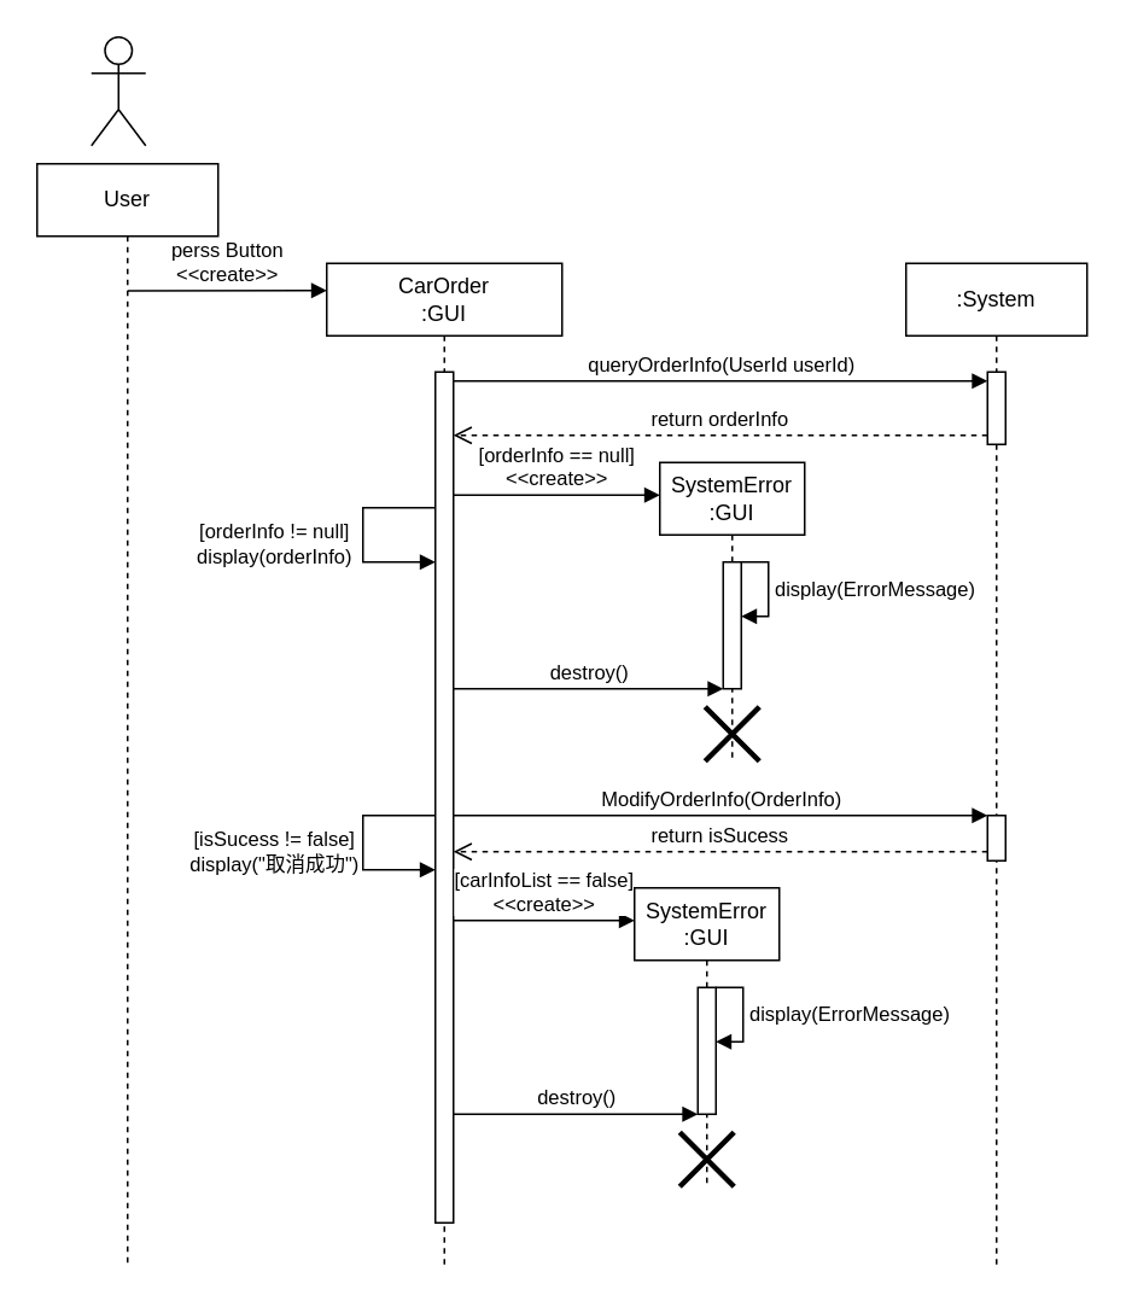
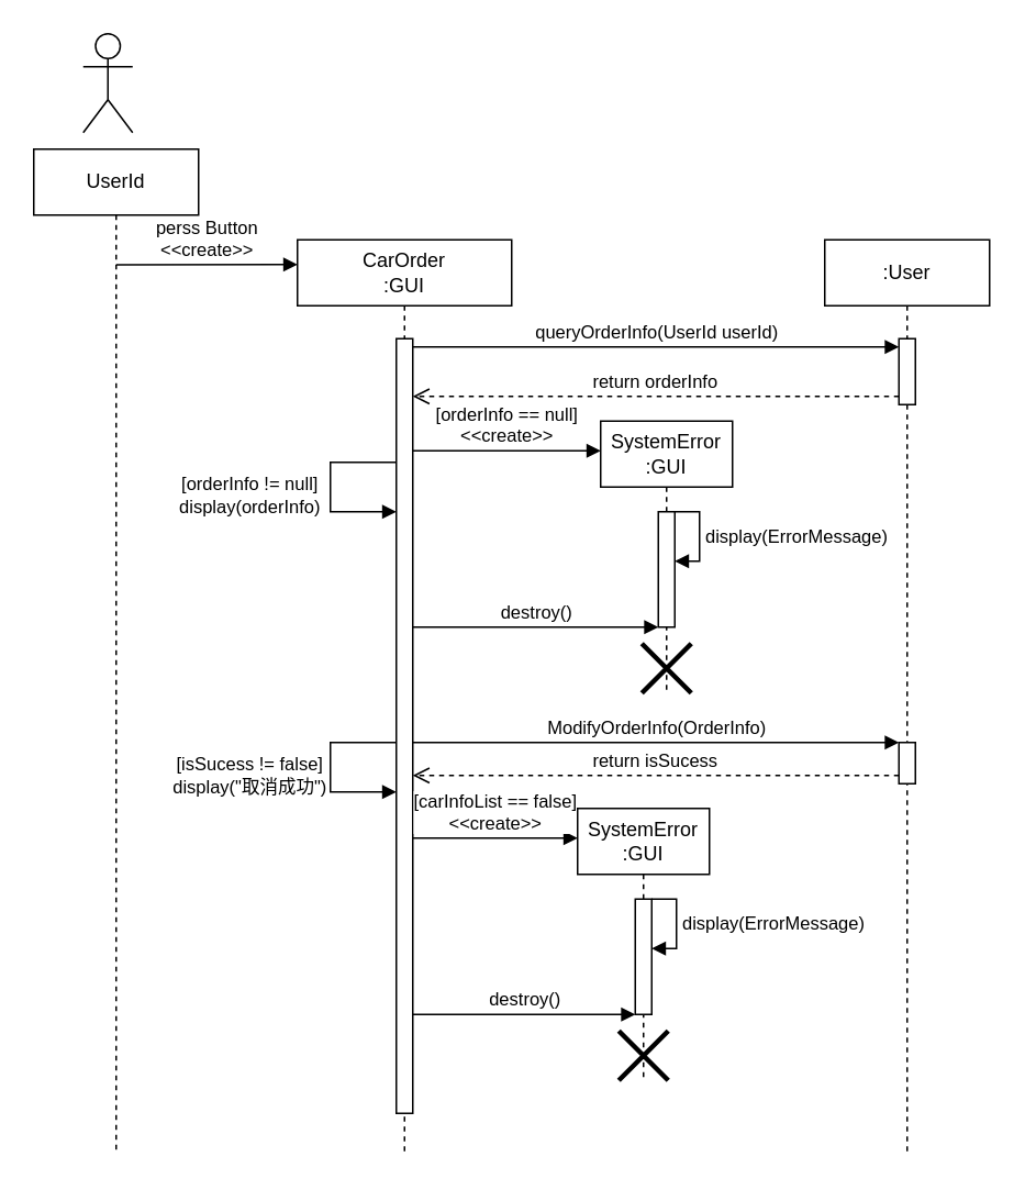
  <mxCell id="0" />
  <mxCell id="1" parent="0" />
  <mxCell id="2" value="" style="shape=umlActor;verticalLabelPosition=bottom;verticalAlign=top;html=1;" parent="1" vertex="1"><mxGeometry x="50" y="20" width="30" height="60" as="geometry" /></mxCell>
- <mxCell id="3" value="User" style="shape=umlLifeline;perimeter=lifelinePerimeter;whiteSpace=wrap;html=1;container=1;dropTarget=0;collapsible=0;recursiveResize=0;outlineConnect=0;portConstraint=eastwest;newEdgeStyle={&quot;edgeStyle&quot;:&quot;elbowEdgeStyle&quot;,&quot;elbow&quot;:&quot;vertical&quot;,&quot;curved&quot;:0,&quot;rounded&quot;:0};" parent="1" vertex="1"><mxGeometry x="20" y="90" width="100" height="610" as="geometry" /></mxCell>
+ <mxCell id="3" value="UserId" style="shape=umlLifeline;perimeter=lifelinePerimeter;whiteSpace=wrap;html=1;container=1;dropTarget=0;collapsible=0;recursiveResize=0;outlineConnect=0;portConstraint=eastwest;newEdgeStyle={&quot;edgeStyle&quot;:&quot;elbowEdgeStyle&quot;,&quot;elbow&quot;:&quot;vertical&quot;,&quot;curved&quot;:0,&quot;rounded&quot;:0};" parent="1" vertex="1"><mxGeometry x="20" y="90" width="100" height="610" as="geometry" /></mxCell>
  <mxCell id="4" value="CarOrder&lt;br&gt;:GUI" style="shape=umlLifeline;perimeter=lifelinePerimeter;whiteSpace=wrap;html=1;container=1;dropTarget=0;collapsible=0;recursiveResize=0;outlineConnect=0;portConstraint=eastwest;newEdgeStyle={&quot;edgeStyle&quot;:&quot;elbowEdgeStyle&quot;,&quot;elbow&quot;:&quot;vertical&quot;,&quot;curved&quot;:0,&quot;rounded&quot;:0};" parent="1" vertex="1"><mxGeometry x="180" y="145" width="130" height="555" as="geometry" /></mxCell>
  <mxCell id="5" value="" style="html=1;points=[];perimeter=orthogonalPerimeter;outlineConnect=0;targetShapes=umlLifeline;portConstraint=eastwest;newEdgeStyle={&quot;edgeStyle&quot;:&quot;elbowEdgeStyle&quot;,&quot;elbow&quot;:&quot;vertical&quot;,&quot;curved&quot;:0,&quot;rounded&quot;:0};" parent="4" vertex="1"><mxGeometry x="60" y="60" width="10" height="470" as="geometry" /></mxCell>
  <mxCell id="6" value="[orderInfo != null]&lt;br&gt;display(orderInfo)" style="html=1;align=center;spacingLeft=2;endArrow=block;rounded=0;edgeStyle=orthogonalEdgeStyle;curved=0;rounded=0;" parent="4" source="5" target="5" edge="1"><mxGeometry x="0.091" y="-50" relative="1" as="geometry"><mxPoint x="-60" y="135" as="sourcePoint" /><Array as="points"><mxPoint x="20" y="135" /><mxPoint x="20" y="165" /></Array><mxPoint x="-55" y="165" as="targetPoint" /><mxPoint as="offset" /></mxGeometry></mxCell>
  <mxCell id="7" value="perss Button&lt;br&gt;&amp;lt;&amp;lt;create&amp;gt;&amp;gt;" style="html=1;verticalAlign=bottom;endArrow=block;edgeStyle=elbowEdgeStyle;elbow=vertical;curved=0;rounded=0;entryX=0;entryY=0.06;entryDx=0;entryDy=0;entryPerimeter=0;" parent="1" edge="1"><mxGeometry width="80" relative="1" as="geometry"><mxPoint x="70.1" y="160.1" as="sourcePoint" /><mxPoint x="180" y="160" as="targetPoint" /><Array as="points" /></mxGeometry></mxCell>
- <mxCell id="8" value=":System" style="shape=umlLifeline;perimeter=lifelinePerimeter;whiteSpace=wrap;html=1;container=1;dropTarget=0;collapsible=0;recursiveResize=0;outlineConnect=0;portConstraint=eastwest;newEdgeStyle={&quot;edgeStyle&quot;:&quot;elbowEdgeStyle&quot;,&quot;elbow&quot;:&quot;vertical&quot;,&quot;curved&quot;:0,&quot;rounded&quot;:0};" parent="1" vertex="1"><mxGeometry x="500" y="145" width="100" height="555" as="geometry" /></mxCell>
+ <mxCell id="8" value=":User" style="shape=umlLifeline;perimeter=lifelinePerimeter;whiteSpace=wrap;html=1;container=1;dropTarget=0;collapsible=0;recursiveResize=0;outlineConnect=0;portConstraint=eastwest;newEdgeStyle={&quot;edgeStyle&quot;:&quot;elbowEdgeStyle&quot;,&quot;elbow&quot;:&quot;vertical&quot;,&quot;curved&quot;:0,&quot;rounded&quot;:0};" parent="1" vertex="1"><mxGeometry x="500" y="145" width="100" height="555" as="geometry" /></mxCell>
  <mxCell id="9" value="" style="html=1;points=[];perimeter=orthogonalPerimeter;outlineConnect=0;targetShapes=umlLifeline;portConstraint=eastwest;newEdgeStyle={&quot;edgeStyle&quot;:&quot;elbowEdgeStyle&quot;,&quot;elbow&quot;:&quot;vertical&quot;,&quot;curved&quot;:0,&quot;rounded&quot;:0};" parent="8" vertex="1"><mxGeometry x="45" y="60" width="10" height="40" as="geometry" /></mxCell>
  <mxCell id="10" value="" style="html=1;points=[];perimeter=orthogonalPerimeter;outlineConnect=0;targetShapes=umlLifeline;portConstraint=eastwest;newEdgeStyle={&quot;edgeStyle&quot;:&quot;elbowEdgeStyle&quot;,&quot;elbow&quot;:&quot;vertical&quot;,&quot;curved&quot;:0,&quot;rounded&quot;:0};" parent="8" vertex="1"><mxGeometry x="45" y="305" width="10" height="25" as="geometry" /></mxCell>
  <mxCell id="11" value="return orderInfo" style="html=1;verticalAlign=bottom;endArrow=open;dashed=1;endSize=8;edgeStyle=elbowEdgeStyle;elbow=vertical;curved=0;rounded=0;" parent="1" source="9" target="5" edge="1"><mxGeometry relative="1" as="geometry"><mxPoint x="475" y="230" as="sourcePoint" /><mxPoint x="270" y="230" as="targetPoint" /><Array as="points"><mxPoint x="490" y="240" /><mxPoint x="350" y="230" /></Array></mxGeometry></mxCell>
  <mxCell id="12" value="SystemError&lt;br&gt;:GUI" style="shape=umlLifeline;perimeter=lifelinePerimeter;whiteSpace=wrap;html=1;container=1;dropTarget=0;collapsible=0;recursiveResize=0;outlineConnect=0;portConstraint=eastwest;newEdgeStyle={&quot;edgeStyle&quot;:&quot;elbowEdgeStyle&quot;,&quot;elbow&quot;:&quot;vertical&quot;,&quot;curved&quot;:0,&quot;rounded&quot;:0};" parent="1" vertex="1"><mxGeometry x="364" y="255" width="80" height="165" as="geometry" /></mxCell>
  <mxCell id="13" value="" style="html=1;points=[];perimeter=orthogonalPerimeter;outlineConnect=0;targetShapes=umlLifeline;portConstraint=eastwest;newEdgeStyle={&quot;edgeStyle&quot;:&quot;elbowEdgeStyle&quot;,&quot;elbow&quot;:&quot;vertical&quot;,&quot;curved&quot;:0,&quot;rounded&quot;:0};" parent="12" vertex="1"><mxGeometry x="35" y="55" width="10" height="70" as="geometry" /></mxCell>
  <mxCell id="14" value="" style="shape=umlDestroy;whiteSpace=wrap;html=1;strokeWidth=3;targetShapes=umlLifeline;" parent="12" vertex="1"><mxGeometry x="25" y="135" width="30" height="30" as="geometry" /></mxCell>
  <mxCell id="15" value="display(ErrorMessage)" style="html=1;align=left;spacingLeft=2;endArrow=block;rounded=0;edgeStyle=orthogonalEdgeStyle;curved=0;rounded=0;" parent="12" source="13" target="13" edge="1"><mxGeometry relative="1" as="geometry"><mxPoint x="49" y="55" as="sourcePoint" /><Array as="points"><mxPoint x="60" y="55" /><mxPoint x="60" y="85" /></Array><mxPoint x="54" y="85.0" as="targetPoint" /></mxGeometry></mxCell>
  <mxCell id="16" value="[orderInfo == null]&lt;br&gt;&amp;lt;&amp;lt;create&amp;gt;&amp;gt;" style="html=1;verticalAlign=bottom;endArrow=block;edgeStyle=elbowEdgeStyle;elbow=vertical;curved=0;rounded=0;entryX=0;entryY=0.111;entryDx=0;entryDy=0;entryPerimeter=0;" parent="1" source="5" target="12" edge="1"><mxGeometry width="80" relative="1" as="geometry"><mxPoint x="220" y="270" as="sourcePoint" /><mxPoint x="310" y="275" as="targetPoint" /></mxGeometry></mxCell>
  <mxCell id="17" value="destroy()" style="html=1;verticalAlign=bottom;endArrow=block;edgeStyle=elbowEdgeStyle;elbow=horizontal;curved=0;rounded=0;" parent="1" source="5" target="13" edge="1"><mxGeometry width="80" relative="1" as="geometry"><mxPoint x="230" y="370" as="sourcePoint" /><mxPoint x="365" y="370.035" as="targetPoint" /><Array as="points"><mxPoint x="300" y="380" /></Array></mxGeometry></mxCell>
  <mxCell id="18" value="queryOrderInfo(UserId userId)" style="html=1;verticalAlign=bottom;endArrow=block;edgeStyle=elbowEdgeStyle;elbow=vertical;curved=0;rounded=0;" parent="1" source="5" target="9" edge="1"><mxGeometry width="80" relative="1" as="geometry"><mxPoint x="300" y="210" as="sourcePoint" /><mxPoint x="380" y="210" as="targetPoint" /><Array as="points"><mxPoint x="390" y="210" /></Array></mxGeometry></mxCell>
  <mxCell id="19" value="ModifyOrderInfo(OrderInfo)" style="html=1;verticalAlign=bottom;endArrow=block;edgeStyle=elbowEdgeStyle;elbow=vertical;curved=0;rounded=0;" parent="1" target="10" edge="1"><mxGeometry width="80" relative="1" as="geometry"><mxPoint x="250" y="450" as="sourcePoint" /><mxPoint x="490" y="460" as="targetPoint" /><Array as="points"><mxPoint x="400" y="450" /></Array></mxGeometry></mxCell>
  <mxCell id="20" value="return isSucess" style="html=1;verticalAlign=bottom;endArrow=open;dashed=1;endSize=8;edgeStyle=elbowEdgeStyle;elbow=vertical;curved=0;rounded=0;" parent="1" source="10" target="5" edge="1"><mxGeometry relative="1" as="geometry"><mxPoint x="420" y="470" as="sourcePoint" /><mxPoint x="340" y="470" as="targetPoint" /><Array as="points"><mxPoint x="400" y="470" /></Array></mxGeometry></mxCell>
  <mxCell id="21" value="SystemError&lt;br&gt;:GUI" style="shape=umlLifeline;perimeter=lifelinePerimeter;whiteSpace=wrap;html=1;container=1;dropTarget=0;collapsible=0;recursiveResize=0;outlineConnect=0;portConstraint=eastwest;newEdgeStyle={&quot;edgeStyle&quot;:&quot;elbowEdgeStyle&quot;,&quot;elbow&quot;:&quot;vertical&quot;,&quot;curved&quot;:0,&quot;rounded&quot;:0};" parent="1" vertex="1"><mxGeometry x="350" y="490" width="80" height="165" as="geometry" /></mxCell>
  <mxCell id="22" value="" style="html=1;points=[];perimeter=orthogonalPerimeter;outlineConnect=0;targetShapes=umlLifeline;portConstraint=eastwest;newEdgeStyle={&quot;edgeStyle&quot;:&quot;elbowEdgeStyle&quot;,&quot;elbow&quot;:&quot;vertical&quot;,&quot;curved&quot;:0,&quot;rounded&quot;:0};" parent="21" vertex="1"><mxGeometry x="35" y="55" width="10" height="70" as="geometry" /></mxCell>
  <mxCell id="23" value="" style="shape=umlDestroy;whiteSpace=wrap;html=1;strokeWidth=3;targetShapes=umlLifeline;" parent="21" vertex="1"><mxGeometry x="25" y="135" width="30" height="30" as="geometry" /></mxCell>
  <mxCell id="24" value="display(ErrorMessage)" style="html=1;align=left;spacingLeft=2;endArrow=block;rounded=0;edgeStyle=orthogonalEdgeStyle;curved=0;rounded=0;" parent="21" source="22" target="22" edge="1"><mxGeometry relative="1" as="geometry"><mxPoint x="49" y="55" as="sourcePoint" /><Array as="points"><mxPoint x="60" y="55" /><mxPoint x="60" y="85" /></Array><mxPoint x="54" y="85.0" as="targetPoint" /></mxGeometry></mxCell>
  <mxCell id="25" value="[carInfoList == false]&lt;br&gt;&amp;lt;&amp;lt;create&amp;gt;&amp;gt;" style="html=1;verticalAlign=bottom;endArrow=block;edgeStyle=elbowEdgeStyle;elbow=vertical;curved=0;rounded=0;entryX=0;entryY=0.111;entryDx=0;entryDy=0;entryPerimeter=0;" parent="1" source="5" target="21" edge="1"><mxGeometry width="80" relative="1" as="geometry"><mxPoint x="260" y="508" as="sourcePoint" /><mxPoint x="320" y="510" as="targetPoint" /></mxGeometry></mxCell>
  <mxCell id="26" value="destroy()" style="html=1;verticalAlign=bottom;endArrow=block;edgeStyle=elbowEdgeStyle;elbow=horizontal;curved=0;rounded=0;" parent="1" source="5" target="22" edge="1"><mxGeometry width="80" relative="1" as="geometry"><mxPoint x="260" y="615" as="sourcePoint" /><mxPoint x="375" y="605.035" as="targetPoint" /><Array as="points"><mxPoint x="310" y="615" /></Array></mxGeometry></mxCell>
  <mxCell id="27" value="[isSucess != false]&lt;br&gt;display(&quot;取消成功&quot;)" style="html=1;align=center;spacingLeft=2;endArrow=block;rounded=0;edgeStyle=orthogonalEdgeStyle;curved=0;rounded=0;" parent="1" edge="1"><mxGeometry x="0.091" y="-50" relative="1" as="geometry"><mxPoint x="240" y="450" as="sourcePoint" /><Array as="points"><mxPoint x="200" y="450" /><mxPoint x="200" y="480" /></Array><mxPoint x="240" y="480" as="targetPoint" /><mxPoint as="offset" /></mxGeometry></mxCell>
